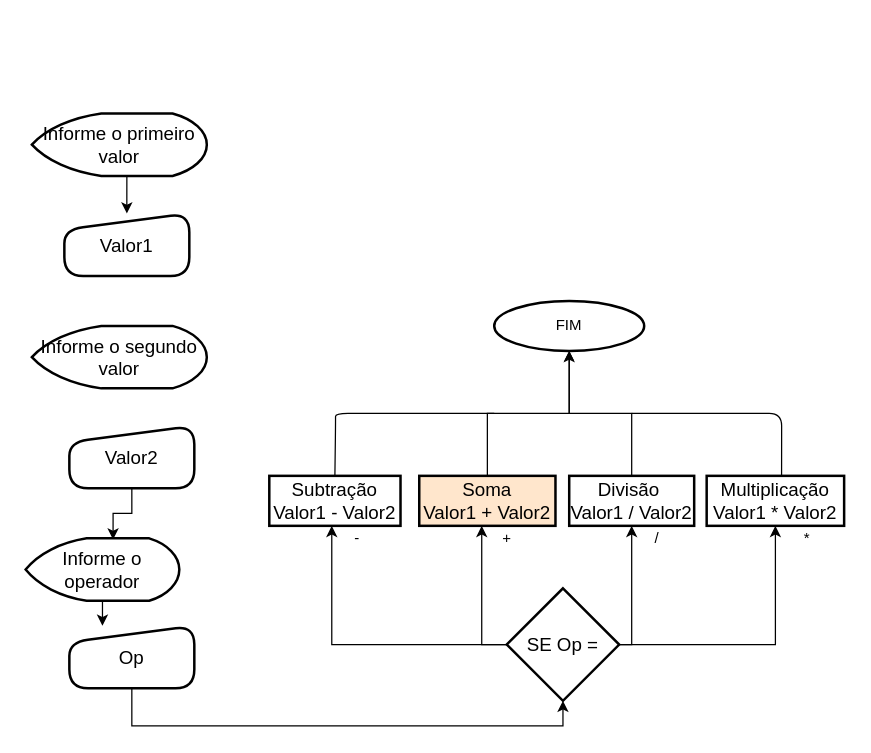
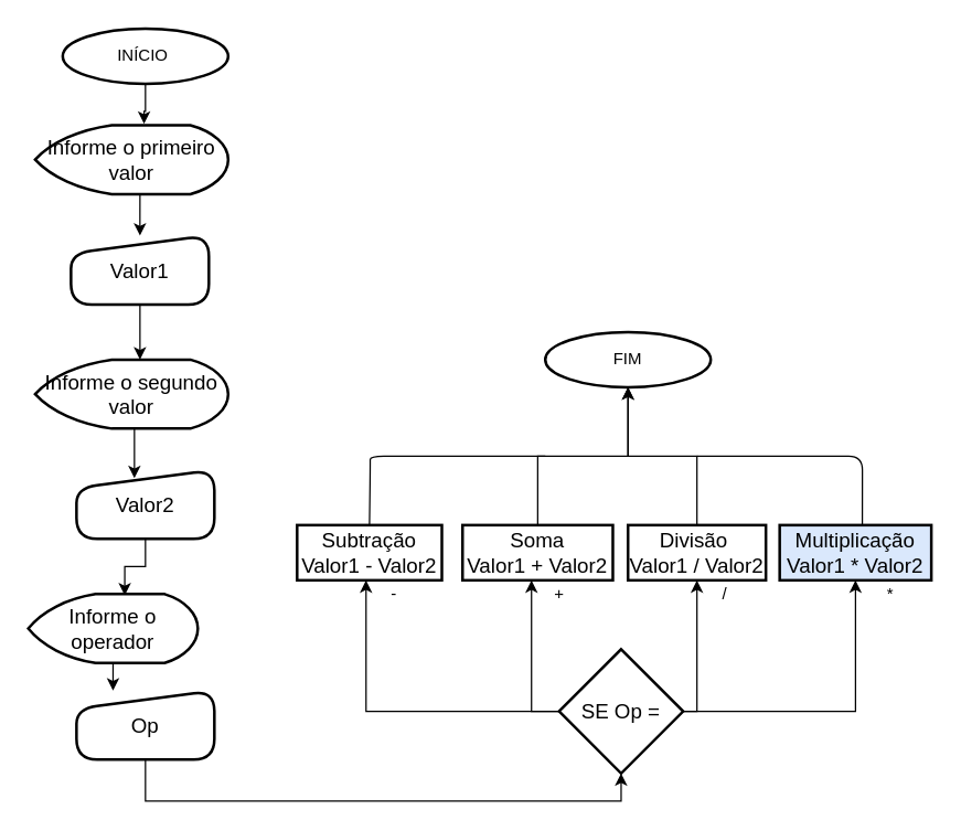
  <mxCell id="0" />
  <mxCell id="1" parent="0" />
+ <mxCell id="2" value="" style="edgeStyle=orthogonalEdgeStyle;rounded=0;orthogonalLoop=1;jettySize=auto;html=1;entryX=0.564;entryY=-0.02;entryDx=0;entryDy=0;entryPerimeter=0;" edge="1" parent="1" source="3" target="5"><mxGeometry relative="1" as="geometry"><mxPoint x="104" y="80" as="targetPoint" /></mxGeometry></mxCell>
+ <mxCell id="3" value="INÍCIO&amp;nbsp;" style="ellipse;whiteSpace=wrap;html=1;strokeWidth=2;" parent="1" vertex="1"><mxGeometry x="45" width="120" height="40" as="geometry" y="20" /></mxCell>
  <mxCell id="4" value="" style="edgeStyle=orthogonalEdgeStyle;rounded=0;orthogonalLoop=1;jettySize=auto;html=1;exitX=0.543;exitY=1;exitDx=0;exitDy=0;exitPerimeter=0;" edge="1" parent="1" source="5" target="7"><mxGeometry relative="1" as="geometry"><mxPoint x="101" y="150" as="sourcePoint" /></mxGeometry></mxCell>
  <mxCell id="5" value="&lt;font style=&quot;font-size: 15px&quot;&gt;Informe o primeiro valor&lt;/font&gt;" style="strokeWidth=2;html=1;shape=mxgraph.flowchart.display;whiteSpace=wrap;" parent="1" vertex="1"><mxGeometry x="25" y="90" width="140" height="50" as="geometry" /></mxCell>
+ <mxCell id="6" value="" style="edgeStyle=orthogonalEdgeStyle;rounded=0;orthogonalLoop=1;jettySize=auto;html=1;entryX=0.543;entryY=0;entryDx=0;entryDy=0;entryPerimeter=0;" edge="1" parent="1" source="7" target="9"><mxGeometry relative="1" as="geometry"><mxPoint x="101" y="250" as="targetPoint" /></mxGeometry></mxCell>
  <mxCell id="7" value="&lt;font style=&quot;font-size: 15px&quot;&gt;Valor1&lt;/font&gt;" style="html=1;strokeWidth=2;shape=manualInput;whiteSpace=wrap;rounded=1;size=13;arcSize=30;" parent="1" vertex="1"><mxGeometry x="51" y="170" width="100" height="50" as="geometry" /></mxCell>
+ <mxCell id="8" value="" style="edgeStyle=orthogonalEdgeStyle;rounded=0;orthogonalLoop=1;jettySize=auto;html=1;entryX=0.42;entryY=0.12;entryDx=0;entryDy=0;entryPerimeter=0;" edge="1" parent="1" source="9" target="11"><mxGeometry relative="1" as="geometry"><Array as="points"><mxPoint x="97" y="320" /><mxPoint x="97" y="320" /></Array></mxGeometry></mxCell>
  <mxCell id="9" value="&lt;font style=&quot;font-size: 15px&quot;&gt;Informe o segundo valor&lt;/font&gt;" style="strokeWidth=2;html=1;shape=mxgraph.flowchart.display;whiteSpace=wrap;" parent="1" vertex="1"><mxGeometry x="25" y="260" width="140" height="50" as="geometry" /></mxCell>
  <mxCell id="10" value="" style="edgeStyle=orthogonalEdgeStyle;rounded=0;orthogonalLoop=1;jettySize=auto;html=1;entryX=0.569;entryY=0.02;entryDx=0;entryDy=0;entryPerimeter=0;" edge="1" parent="1" source="11" target="13"><mxGeometry relative="1" as="geometry" /></mxCell>
  <mxCell id="11" value="&lt;font style=&quot;font-size: 15px&quot;&gt;Valor2&lt;/font&gt;" style="html=1;strokeWidth=2;shape=manualInput;whiteSpace=wrap;rounded=1;size=13;arcSize=30;" parent="1" vertex="1"><mxGeometry x="55" y="340" width="100" height="50" as="geometry" /></mxCell>
  <mxCell id="12" value="" style="edgeStyle=orthogonalEdgeStyle;rounded=0;orthogonalLoop=1;jettySize=auto;html=1;" edge="1" parent="1" source="13" target="15"><mxGeometry relative="1" as="geometry"><Array as="points"><mxPoint x="105" y="480" /><mxPoint x="105" y="480" /></Array></mxGeometry></mxCell>
  <mxCell id="13" value="&lt;font style=&quot;font-size: 15px&quot;&gt;Informe o operador&lt;/font&gt;" style="strokeWidth=2;html=1;shape=mxgraph.flowchart.display;whiteSpace=wrap;" parent="1" vertex="1"><mxGeometry x="20" y="430" width="123" height="50" as="geometry" /></mxCell>
  <mxCell id="14" value="" style="edgeStyle=orthogonalEdgeStyle;rounded=0;orthogonalLoop=1;jettySize=auto;html=1;entryX=0.5;entryY=1;entryDx=0;entryDy=0;entryPerimeter=0;" edge="1" parent="1" source="15" target="20"><mxGeometry relative="1" as="geometry"><mxPoint x="450" y="565" as="targetPoint" /><Array as="points"><mxPoint x="450" y="580" /></Array></mxGeometry></mxCell>
  <mxCell id="15" value="&lt;span style=&quot;font-size: 15px&quot;&gt;Op&lt;/span&gt;" style="html=1;strokeWidth=2;shape=manualInput;whiteSpace=wrap;rounded=1;size=13;arcSize=30;" parent="1" vertex="1"><mxGeometry x="55" y="500" width="100" height="50" as="geometry" /></mxCell>
  <mxCell id="16" value="" style="edgeStyle=orthogonalEdgeStyle;rounded=0;orthogonalLoop=1;jettySize=auto;html=1;entryX=0.5;entryY=1;entryDx=0;entryDy=0;" edge="1" parent="1" source="20" target="24"><mxGeometry relative="1" as="geometry" /></mxCell>
  <mxCell id="17" value="" style="edgeStyle=orthogonalEdgeStyle;rounded=0;orthogonalLoop=1;jettySize=auto;html=1;" edge="1" parent="1" source="20" target="26"><mxGeometry relative="1" as="geometry"><Array as="points"><mxPoint x="505" y="515" /></Array></mxGeometry></mxCell>
  <mxCell id="18" value="" style="edgeStyle=orthogonalEdgeStyle;rounded=0;orthogonalLoop=1;jettySize=auto;html=1;" edge="1" parent="1" source="20" target="22"><mxGeometry relative="1" as="geometry"><Array as="points"><mxPoint x="385" y="515" /></Array></mxGeometry></mxCell>
  <mxCell id="19" value="" style="edgeStyle=orthogonalEdgeStyle;rounded=0;orthogonalLoop=1;jettySize=auto;html=1;" edge="1" parent="1" source="20"><mxGeometry relative="1" as="geometry"><mxPoint x="265" y="420" as="targetPoint" /><Array as="points"><mxPoint x="265" y="515" /></Array></mxGeometry></mxCell>
  <mxCell id="20" value="&lt;font style=&quot;font-size: 15px&quot;&gt;SE Op =&lt;/font&gt;" style="rhombus;whiteSpace=wrap;html=1;strokeWidth=2;" parent="1" vertex="1"><mxGeometry x="405" y="470" width="90" height="90" as="geometry" /></mxCell>
- <mxCell id="21" value="" style="edgeStyle=orthogonalEdgeStyle;rounded=0;orthogonalLoop=1;jettySize=auto;html=1;endArrow=open;" edge="1" parent="1" source="22" target="31"><mxGeometry relative="1" as="geometry" /></mxCell>
- <mxCell id="22" value="&lt;font style=&quot;font-size: 15px&quot;&gt;Soma&lt;br&gt;Valor1 + Valor2&lt;/font&gt;" style="whiteSpace=wrap;html=1;strokeWidth=2;fillColor=#ffe6cc;" parent="1" vertex="1"><mxGeometry x="335" y="380" width="109" height="40" as="geometry" /></mxCell>
+ <mxCell id="21" value="" style="edgeStyle=orthogonalEdgeStyle;rounded=0;orthogonalLoop=1;jettySize=auto;html=1;" edge="1" parent="1" source="22" target="31"><mxGeometry relative="1" as="geometry" /></mxCell>
+ <mxCell id="22" value="&lt;font style=&quot;font-size: 15px&quot;&gt;Soma&lt;br&gt;Valor1 + Valor2&lt;/font&gt;" style="whiteSpace=wrap;html=1;strokeWidth=2;" parent="1" vertex="1"><mxGeometry x="335" y="380" width="109" height="40" as="geometry" /></mxCell>
  <mxCell id="23" value="&lt;font style=&quot;font-size: 15px&quot;&gt;Subtração&lt;br&gt;Valor1 - Valor2&lt;/font&gt;" style="whiteSpace=wrap;html=1;strokeWidth=2;" parent="1" vertex="1"><mxGeometry x="215" y="380" width="105" height="40" as="geometry" /></mxCell>
- <mxCell id="24" value="&lt;font style=&quot;font-size: 15px&quot;&gt;Multiplicação&lt;br&gt;Valor1 * Valor2&lt;/font&gt;" style="whiteSpace=wrap;html=1;strokeWidth=2;" vertex="1" parent="1"><mxGeometry x="565" y="380" width="110" height="40" as="geometry" /></mxCell>
+ <mxCell id="24" value="&lt;font style=&quot;font-size: 15px&quot;&gt;Multiplicação&lt;br&gt;Valor1 * Valor2&lt;/font&gt;" style="whiteSpace=wrap;html=1;strokeWidth=2;fillColor=#dae8fc;" vertex="1" parent="1"><mxGeometry x="565" y="380" width="110" height="40" as="geometry" /></mxCell>
  <mxCell id="25" value="" style="edgeStyle=orthogonalEdgeStyle;rounded=0;orthogonalLoop=1;jettySize=auto;html=1;" edge="1" parent="1" source="26" target="31"><mxGeometry relative="1" as="geometry" /></mxCell>
  <mxCell id="26" value="&lt;font style=&quot;font-size: 15px&quot;&gt;Divisão&amp;nbsp;&lt;br&gt;Valor1 / Valor2&lt;/font&gt;" style="whiteSpace=wrap;html=1;strokeWidth=2;" vertex="1" parent="1"><mxGeometry x="455" y="380" width="100" height="40" as="geometry" /></mxCell>
  <mxCell id="27" value="-" style="text;html=1;align=center;verticalAlign=middle;resizable=0;points=[];autosize=1;" vertex="1" parent="1"><mxGeometry x="275" y="420" width="20" height="20" as="geometry" /></mxCell>
  <mxCell id="28" value="+" style="text;html=1;align=center;verticalAlign=middle;resizable=0;points=[];autosize=1;" vertex="1" parent="1"><mxGeometry x="395" y="420" width="20" height="20" as="geometry" /></mxCell>
  <mxCell id="29" value="/" style="text;html=1;align=center;verticalAlign=middle;resizable=0;points=[];autosize=1;" vertex="1" parent="1"><mxGeometry x="515" y="420" width="20" height="20" as="geometry" /></mxCell>
  <mxCell id="30" value="*" style="text;html=1;align=center;verticalAlign=middle;resizable=0;points=[];autosize=1;" vertex="1" parent="1"><mxGeometry x="635" y="420" width="20" height="20" as="geometry" /></mxCell>
  <mxCell id="31" value="FIM" style="ellipse;whiteSpace=wrap;html=1;strokeWidth=2;" vertex="1" parent="1"><mxGeometry x="395" y="240" width="120" height="40" as="geometry" /></mxCell>
  <mxCell id="32" value="" style="endArrow=none;html=1;entryX=0.545;entryY=0;entryDx=0;entryDy=0;entryPerimeter=0;" edge="1" parent="1" target="24"><mxGeometry width="50" height="50" relative="1" as="geometry"><mxPoint x="505" y="330" as="sourcePoint" /><mxPoint x="625" y="370" as="targetPoint" /><Array as="points"><mxPoint x="625" y="330" /></Array></mxGeometry></mxCell>
  <mxCell id="33" value="" style="endArrow=none;html=1;exitX=0.5;exitY=0;exitDx=0;exitDy=0;" edge="1" parent="1" source="23"><mxGeometry width="50" height="50" relative="1" as="geometry"><mxPoint x="375" y="250" as="sourcePoint" /><mxPoint x="395" y="330" as="targetPoint" /><Array as="points"><mxPoint x="268" y="340" /><mxPoint x="268" y="330" /></Array></mxGeometry></mxCell>
